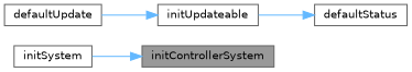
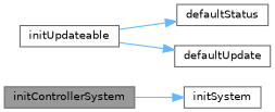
  digraph {
    rankdir=LR
    node [color=grey40 fillcolor=white fontname=Helvetica fontsize=10 shape=box style=filled]
    edge [color=steelblue1 fontname=Helvetica fontsize=10 labelfontname=Helvetica labelfontsize=10 style=solid]
    n1 [color=gray40 fillcolor=grey60 fontcolor=black height=0.2 label=initControllerSystem width=0.4]
    n2 [height=0.2 label=initSystem width=0.4]
    n3 [height=0.2 label=initUpdateable width=0.4]
    n4 [height=0.2 label=defaultStatus width=0.4]
    n5 [height=0.2 label=defaultUpdate width=0.4]
-   n2 -> n1
+   n1 -> n2
    n3 -> n4
-   n5 -> n3
+   n3 -> n5
  }
